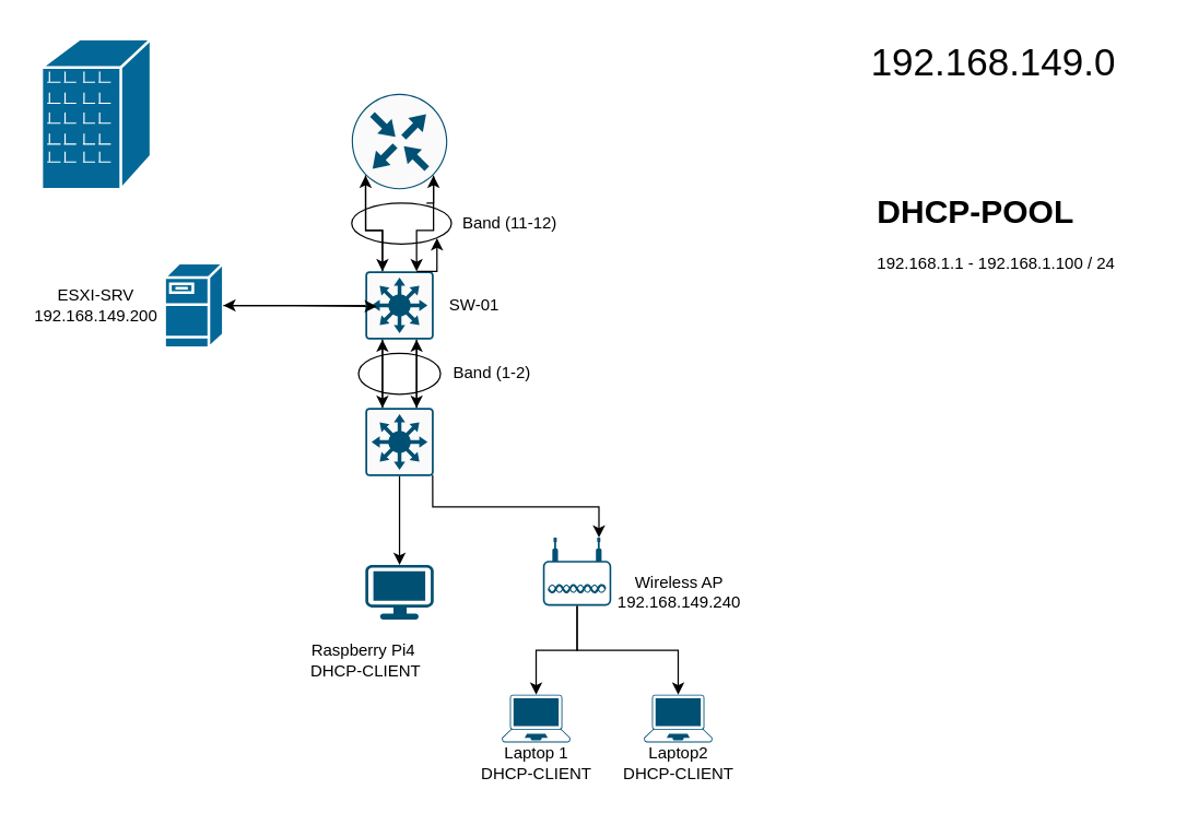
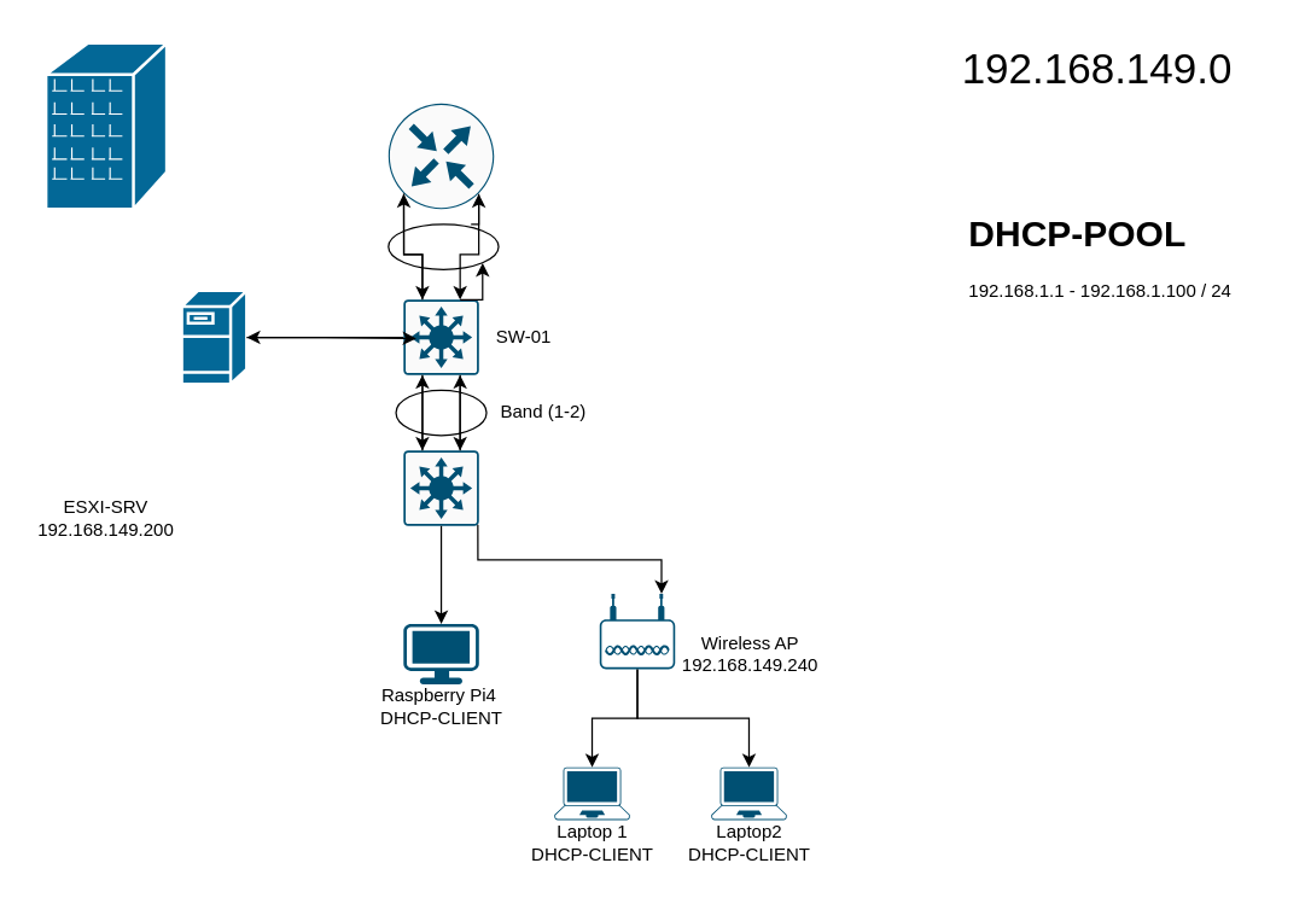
  <mxCell id="0" />
  <mxCell id="1" parent="0" />
  <mxCell id="2" value="" style="ellipse;whiteSpace=wrap;html=1;" vertex="1" parent="1"><mxGeometry x="257" y="148" width="73" height="30" as="geometry" /></mxCell>
  <mxCell id="3" value="" style="ellipse;whiteSpace=wrap;html=1;" vertex="1" parent="1"><mxGeometry x="262" y="258" width="60" height="30" as="geometry" /></mxCell>
  <mxCell id="4" value="" style="sketch=0;points=[[0.015,0.015,0],[0.985,0.015,0],[0.985,0.985,0],[0.015,0.985,0],[0.25,0,0],[0.5,0,0],[0.75,0,0],[1,0.25,0],[1,0.5,0],[1,0.75,0],[0.75,1,0],[0.5,1,0],[0.25,1,0],[0,0.75,0],[0,0.5,0],[0,0.25,0]];verticalLabelPosition=bottom;html=1;verticalAlign=top;aspect=fixed;align=center;pointerEvents=1;shape=mxgraph.cisco19.rect;prIcon=l3_switch;fillColor=#FAFAFA;strokeColor=#005073;" vertex="1" parent="1"><mxGeometry x="267" y="298" width="50" height="50" as="geometry" /></mxCell>
  <mxCell id="5" style="edgeStyle=orthogonalEdgeStyle;rounded=0;orthogonalLoop=1;jettySize=auto;html=1;exitX=0;exitY=0.5;exitDx=0;exitDy=0;exitPerimeter=0;" edge="1" parent="1" source="6" target="20"><mxGeometry relative="1" as="geometry" /></mxCell>
  <mxCell id="6" value="" style="sketch=0;points=[[0.015,0.015,0],[0.985,0.015,0],[0.985,0.985,0],[0.015,0.985,0],[0.25,0,0],[0.5,0,0],[0.75,0,0],[1,0.25,0],[1,0.5,0],[1,0.75,0],[0.75,1,0],[0.5,1,0],[0.25,1,0],[0,0.75,0],[0,0.5,0],[0,0.25,0]];verticalLabelPosition=bottom;html=1;verticalAlign=top;aspect=fixed;align=center;pointerEvents=1;shape=mxgraph.cisco19.rect;prIcon=l3_switch;fillColor=#FAFAFA;strokeColor=#005073;" vertex="1" parent="1"><mxGeometry x="267" y="198" width="50" height="50" as="geometry" /></mxCell>
  <mxCell id="7" value="" style="sketch=0;points=[[0.5,0,0],[1,0.5,0],[0.5,1,0],[0,0.5,0],[0.145,0.145,0],[0.856,0.145,0],[0.855,0.856,0],[0.145,0.855,0]];verticalLabelPosition=bottom;html=1;verticalAlign=top;aspect=fixed;align=center;pointerEvents=1;shape=mxgraph.cisco19.rect;prIcon=router;fillColor=#FAFAFA;strokeColor=#005073;" vertex="1" parent="1"><mxGeometry x="257" y="68" width="70" height="70" as="geometry" /></mxCell>
  <mxCell id="8" value="" style="points=[[0.13,0.02,0],[0.5,0,0],[0.87,0.02,0],[0.885,0.4,0],[0.985,0.985,0],[0.5,1,0],[0.015,0.985,0],[0.115,0.4,0]];verticalLabelPosition=bottom;sketch=0;html=1;verticalAlign=top;aspect=fixed;align=center;pointerEvents=1;shape=mxgraph.cisco19.laptop;fillColor=#005073;strokeColor=none;" vertex="1" parent="1"><mxGeometry x="471" y="508" width="50" height="35" as="geometry" /></mxCell>
  <mxCell id="9" value="" style="points=[[0.13,0.02,0],[0.5,0,0],[0.87,0.02,0],[0.885,0.4,0],[0.985,0.985,0],[0.5,1,0],[0.015,0.985,0],[0.115,0.4,0]];verticalLabelPosition=bottom;sketch=0;html=1;verticalAlign=top;aspect=fixed;align=center;pointerEvents=1;shape=mxgraph.cisco19.laptop;fillColor=#005073;strokeColor=none;" vertex="1" parent="1"><mxGeometry x="367" y="508" width="50" height="35" as="geometry" /></mxCell>
  <mxCell id="10" value="" style="points=[[0.03,0.03,0],[0.5,0,0],[0.97,0.03,0],[1,0.4,0],[0.97,0.745,0],[0.5,1,0],[0.03,0.745,0],[0,0.4,0]];verticalLabelPosition=bottom;sketch=0;html=1;verticalAlign=top;aspect=fixed;align=center;pointerEvents=1;shape=mxgraph.cisco19.workstation;fillColor=#005073;strokeColor=none;" vertex="1" parent="1"><mxGeometry x="267" y="413" width="50" height="40" as="geometry" /></mxCell>
  <mxCell id="11" value="" style="shape=mxgraph.cisco.buildings.branch_office;sketch=0;html=1;pointerEvents=1;dashed=0;fillColor=#036897;strokeColor=#ffffff;strokeWidth=2;verticalLabelPosition=bottom;verticalAlign=top;align=center;outlineConnect=0;" vertex="1" parent="1"><mxGeometry x="30" y="28" width="80" height="110" as="geometry" /></mxCell>
  <mxCell id="12" style="edgeStyle=orthogonalEdgeStyle;rounded=0;orthogonalLoop=1;jettySize=auto;html=1;exitX=0.5;exitY=1;exitDx=0;exitDy=0;exitPerimeter=0;" edge="1" parent="1" source="13" target="9"><mxGeometry relative="1" as="geometry" /></mxCell>
  <mxCell id="13" value="" style="points=[[0.03,0.36,0],[0.18,0,0],[0.5,0.34,0],[0.82,0,0],[0.97,0.36,0],[1,0.67,0],[0.975,0.975,0],[0.5,1,0],[0.025,0.975,0],[0,0.67,0]];verticalLabelPosition=bottom;sketch=0;html=1;verticalAlign=top;aspect=fixed;align=center;pointerEvents=1;shape=mxgraph.cisco19.wireless_access_point;fillColor=#005073;strokeColor=none;" vertex="1" parent="1"><mxGeometry x="397" y="393" width="50" height="50" as="geometry" /></mxCell>
  <mxCell id="14" style="edgeStyle=orthogonalEdgeStyle;rounded=0;orthogonalLoop=1;jettySize=auto;html=1;exitX=0.855;exitY=0.856;exitDx=0;exitDy=0;exitPerimeter=0;entryX=0.75;entryY=0;entryDx=0;entryDy=0;entryPerimeter=0;" edge="1" parent="1" source="7" target="6"><mxGeometry relative="1" as="geometry" /></mxCell>
  <mxCell id="15" style="edgeStyle=orthogonalEdgeStyle;rounded=0;orthogonalLoop=1;jettySize=auto;html=1;exitX=0.145;exitY=0.855;exitDx=0;exitDy=0;exitPerimeter=0;entryX=0.25;entryY=0;entryDx=0;entryDy=0;entryPerimeter=0;" edge="1" parent="1" source="7" target="6"><mxGeometry relative="1" as="geometry" /></mxCell>
  <mxCell id="16" style="edgeStyle=orthogonalEdgeStyle;rounded=0;orthogonalLoop=1;jettySize=auto;html=1;exitX=0.25;exitY=1;exitDx=0;exitDy=0;exitPerimeter=0;entryX=0.25;entryY=0;entryDx=0;entryDy=0;entryPerimeter=0;" edge="1" parent="1" source="6" target="4"><mxGeometry relative="1" as="geometry" /></mxCell>
  <mxCell id="17" style="edgeStyle=orthogonalEdgeStyle;rounded=0;orthogonalLoop=1;jettySize=auto;html=1;exitX=0.75;exitY=1;exitDx=0;exitDy=0;exitPerimeter=0;entryX=0.75;entryY=0;entryDx=0;entryDy=0;entryPerimeter=0;" edge="1" parent="1" source="6" target="4"><mxGeometry relative="1" as="geometry" /></mxCell>
  <mxCell id="18" style="edgeStyle=orthogonalEdgeStyle;rounded=0;orthogonalLoop=1;jettySize=auto;html=1;exitX=0.5;exitY=1;exitDx=0;exitDy=0;exitPerimeter=0;entryX=0.5;entryY=0;entryDx=0;entryDy=0;entryPerimeter=0;" edge="1" parent="1" source="13" target="8"><mxGeometry relative="1" as="geometry" /></mxCell>
  <mxCell id="19" style="edgeStyle=orthogonalEdgeStyle;rounded=0;orthogonalLoop=1;jettySize=auto;html=1;exitX=0.5;exitY=1;exitDx=0;exitDy=0;exitPerimeter=0;entryX=0.5;entryY=0;entryDx=0;entryDy=0;entryPerimeter=0;" edge="1" parent="1" source="4" target="10"><mxGeometry relative="1" as="geometry" /></mxCell>
  <mxCell id="20" value="" style="shape=mxgraph.cisco.servers.fileserver;sketch=0;html=1;pointerEvents=1;dashed=0;fillColor=#036897;strokeColor=#ffffff;strokeWidth=2;verticalLabelPosition=bottom;verticalAlign=top;align=center;outlineConnect=0;" vertex="1" parent="1"><mxGeometry x="120" y="192" width="43" height="62" as="geometry" /></mxCell>
  <mxCell id="21" style="edgeStyle=orthogonalEdgeStyle;rounded=0;orthogonalLoop=1;jettySize=auto;html=1;exitX=0.25;exitY=0;exitDx=0;exitDy=0;exitPerimeter=0;entryX=0.25;entryY=1;entryDx=0;entryDy=0;entryPerimeter=0;" edge="1" parent="1" source="4" target="6"><mxGeometry relative="1" as="geometry" /></mxCell>
  <mxCell id="22" style="edgeStyle=orthogonalEdgeStyle;rounded=0;orthogonalLoop=1;jettySize=auto;html=1;exitX=0.75;exitY=0;exitDx=0;exitDy=0;exitPerimeter=0;entryX=0.75;entryY=1;entryDx=0;entryDy=0;entryPerimeter=0;" edge="1" parent="1" source="4" target="6"><mxGeometry relative="1" as="geometry" /></mxCell>
  <mxCell id="23" style="edgeStyle=orthogonalEdgeStyle;rounded=0;orthogonalLoop=1;jettySize=auto;html=1;exitX=0.75;exitY=0;exitDx=0;exitDy=0;exitPerimeter=0;entryX=0.855;entryY=0.856;entryDx=0;entryDy=0;entryPerimeter=0;" edge="1" parent="1" source="2" target="7"><mxGeometry relative="1" as="geometry" /></mxCell>
  <mxCell id="24" style="edgeStyle=orthogonalEdgeStyle;rounded=0;orthogonalLoop=1;jettySize=auto;html=1;exitX=0.25;exitY=0;exitDx=0;exitDy=0;exitPerimeter=0;entryX=0.145;entryY=0.855;entryDx=0;entryDy=0;entryPerimeter=0;" edge="1" parent="1" source="6" target="7"><mxGeometry relative="1" as="geometry" /></mxCell>
  <mxCell id="25" value="SW-01" style="text;html=1;align=center;verticalAlign=middle;whiteSpace=wrap;rounded=0;" vertex="1" parent="1"><mxGeometry x="317" y="208" width="60" height="30" as="geometry" /></mxCell>
  <mxCell id="26" style="edgeStyle=orthogonalEdgeStyle;rounded=0;orthogonalLoop=1;jettySize=auto;html=1;exitX=0.985;exitY=0.985;exitDx=0;exitDy=0;exitPerimeter=0;entryX=0.82;entryY=0;entryDx=0;entryDy=0;entryPerimeter=0;" edge="1" parent="1" source="4" target="13"><mxGeometry relative="1" as="geometry" /></mxCell>
- <mxCell id="27" value="Raspberry Pi4&amp;nbsp;&lt;br&gt;DHCP-CLIENT" style="text;html=1;align=center;verticalAlign=middle;whiteSpace=wrap;rounded=0;" vertex="1" parent="1"><mxGeometry x="224.5" y="468" width="85" height="30" as="geometry" /></mxCell>
+ <mxCell id="27" value="Raspberry Pi4&amp;nbsp;&lt;br&gt;DHCP-CLIENT" style="text;html=1;align=center;verticalAlign=middle;whiteSpace=wrap;rounded=0;" vertex="1" parent="1"><mxGeometry x="249.5" y="453" width="85" height="30" as="geometry" /></mxCell>
  <mxCell id="28" value="Laptop 1&lt;br&gt;DHCP-CLIENT" style="text;html=1;align=center;verticalAlign=middle;whiteSpace=wrap;rounded=0;" vertex="1" parent="1"><mxGeometry x="349.5" y="543" width="85" height="30" as="geometry" /></mxCell>
  <mxCell id="29" value="Laptop2&lt;br&gt;DHCP-CLIENT" style="text;html=1;align=center;verticalAlign=middle;whiteSpace=wrap;rounded=0;" vertex="1" parent="1"><mxGeometry x="450.5" y="543" width="91" height="30" as="geometry" /></mxCell>
  <mxCell id="30" value="Wireless AP&lt;br&gt;192.168.149.240" style="text;html=1;align=center;verticalAlign=middle;whiteSpace=wrap;rounded=0;" vertex="1" parent="1"><mxGeometry x="447" y="418" width="100" height="30" as="geometry" /></mxCell>
  <mxCell id="31" value="&lt;font style=&quot;font-size: 28px;&quot;&gt;192.168.149.0&lt;/font&gt;" style="text;html=1;align=center;verticalAlign=middle;whiteSpace=wrap;rounded=0;" vertex="1" parent="1"><mxGeometry x="607" y="20" width="240" height="50" as="geometry" /></mxCell>
- <mxCell id="32" value="ESXI-SRV&lt;br&gt;192.168.149.200" style="text;html=1;align=center;verticalAlign=middle;whiteSpace=wrap;rounded=0;" vertex="1" parent="1"><mxGeometry y="208" width="100" height="30" as="geometry" x="20" /></mxCell>
+ <mxCell id="32" value="ESXI-SRV&lt;br&gt;192.168.149.200" style="text;html=1;align=center;verticalAlign=middle;whiteSpace=wrap;rounded=0;" vertex="1" parent="1"><mxGeometry x="20" y="328" width="100" height="30" as="geometry" /></mxCell>
  <mxCell id="33" value="&lt;h1 style=&quot;margin-top: 0px;&quot;&gt;DHCP-POOL&lt;/h1&gt;&lt;div&gt;192.168.1.1 - 192.168.1.100 / 24&lt;br&gt;&lt;br&gt;&lt;/div&gt;" style="text;html=1;whiteSpace=wrap;overflow=hidden;rounded=0;" vertex="1" parent="1"><mxGeometry x="640" y="134" width="180" height="84" as="geometry" /></mxCell>
  <mxCell id="34" style="edgeStyle=orthogonalEdgeStyle;rounded=0;orthogonalLoop=1;jettySize=auto;html=1;exitX=1;exitY=0.5;exitDx=0;exitDy=0;exitPerimeter=0;entryX=0.169;entryY=0.514;entryDx=0;entryDy=0;entryPerimeter=0;" edge="1" parent="1" source="20" target="6"><mxGeometry relative="1" as="geometry" /></mxCell>
  <mxCell id="35" value="Band (1-2)" style="text;html=1;align=center;verticalAlign=middle;whiteSpace=wrap;rounded=0;" vertex="1" parent="1"><mxGeometry x="330" y="258" width="60" height="30" as="geometry" /></mxCell>
  <mxCell id="36" value="" style="edgeStyle=orthogonalEdgeStyle;rounded=0;orthogonalLoop=1;jettySize=auto;html=1;exitX=0.75;exitY=0;exitDx=0;exitDy=0;exitPerimeter=0;entryX=0.855;entryY=0.856;entryDx=0;entryDy=0;entryPerimeter=0;" edge="1" parent="1" source="6" target="2"><mxGeometry relative="1" as="geometry"><mxPoint x="305" y="198" as="sourcePoint" /><mxPoint x="317" y="128" as="targetPoint" /></mxGeometry></mxCell>
- <mxCell id="37" value="Band (11-12)" style="text;html=1;align=center;verticalAlign=middle;whiteSpace=wrap;rounded=0;" vertex="1" parent="1"><mxGeometry x="334.5" y="148" width="75.5" height="30" as="geometry" /></mxCell>
